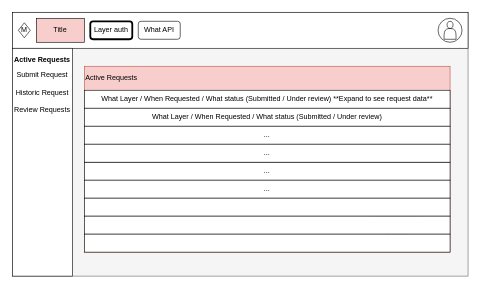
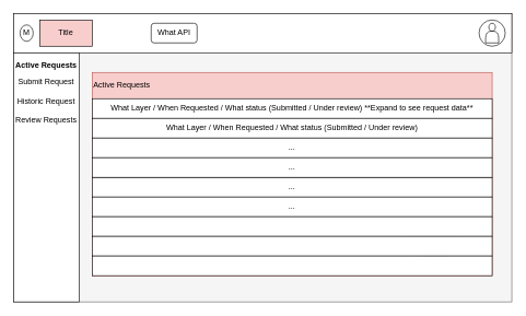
  <mxCell id="0" />
  <mxCell id="1" parent="0" />
  <mxCell id="2" value="" style="rounded=0;whiteSpace=wrap;html=1;fillColor=#f5f5f5;strokeColor=#666666;fontColor=#333333;" vertex="1" parent="1"><mxGeometry x="20" y="20" width="760" height="440" as="geometry" /></mxCell>
  <mxCell id="3" value="" style="rounded=0;whiteSpace=wrap;html=1;" vertex="1" parent="1"><mxGeometry x="20" y="20" width="760" height="60" as="geometry" /></mxCell>
  <mxCell id="4" value="" style="ellipse;whiteSpace=wrap;html=1;aspect=fixed;" vertex="1" parent="1"><mxGeometry x="730" y="30" width="40" height="40" as="geometry" /></mxCell>
  <mxCell id="5" value="" style="shape=actor;whiteSpace=wrap;html=1;" vertex="1" parent="1"><mxGeometry x="740" y="35" width="20" height="30" as="geometry" /></mxCell>
- <mxCell id="6" value="M" style="rhombus;whiteSpace=wrap;html=1;" vertex="1" parent="1"><mxGeometry x="30" y="37.5" width="20" height="25" as="geometry" /></mxCell>
+ <mxCell id="6" value="M" style="ellipse;whiteSpace=wrap;html=1;" vertex="1" parent="1"><mxGeometry x="30" y="37.5" width="20" height="25" as="geometry" /></mxCell>
  <mxCell id="7" value="Title" style="rounded=0;whiteSpace=wrap;html=1;fillColor=#f8cecc;" vertex="1" parent="1"><mxGeometry x="60" y="30" width="80" height="40" as="geometry" /></mxCell>
- <mxCell id="8" value="Layer auth" style="rounded=1;whiteSpace=wrap;html=1;strokeWidth=3;" vertex="1" parent="1"><mxGeometry x="150" y="35" width="70" height="30" as="geometry" /></mxCell>
  <mxCell id="9" value="What API" style="rounded=1;whiteSpace=wrap;html=1;" vertex="1" parent="1"><mxGeometry x="230" y="35" width="70" height="30" as="geometry" /></mxCell>
  <mxCell id="10" value="&lt;p style=&quot;line-height: 120%&quot;&gt;&lt;b&gt;Active Requests&lt;/b&gt;&lt;/p&gt;&lt;p style=&quot;line-height: 120%&quot;&gt;Submit Request&lt;br&gt;&lt;br&gt;Historic Request&lt;br&gt;&lt;br&gt;Review Requests&lt;br&gt;&lt;br&gt;&lt;br&gt;&lt;br&gt;&lt;br&gt;&lt;br&gt;&lt;br&gt;&lt;br&gt;&lt;br&gt;&lt;br&gt;&lt;br&gt;&lt;br&gt;&lt;br&gt;&lt;br&gt;&lt;br&gt;&lt;br&gt;&lt;br&gt;&lt;br&gt;&lt;br&gt;&lt;/p&gt;" style="rounded=0;whiteSpace=wrap;html=1;" vertex="1" parent="1"><mxGeometry x="20" y="80" width="100" height="380" as="geometry" /></mxCell>
  <mxCell id="11" value="Active Requests&lt;br&gt;&lt;br&gt;&lt;br&gt;&lt;br&gt;&lt;br&gt;&lt;br&gt;&lt;br&gt;&lt;br&gt;&lt;br&gt;&lt;br&gt;&lt;br&gt;&lt;br&gt;&lt;br&gt;&lt;br&gt;&lt;br&gt;&lt;br&gt;&lt;br&gt;&lt;br&gt;&lt;br&gt;&lt;br&gt;" style="rounded=0;whiteSpace=wrap;html=1;fillColor=#f8cecc;strokeColor=#b85450;align=left;" vertex="1" parent="1"><mxGeometry x="140" y="110" width="610" height="310" as="geometry" /></mxCell>
  <mxCell id="12" value="Submit New Request" style="rounded=0;whiteSpace=wrap;html=1;strokeWidth=1;" vertex="1" parent="1"><mxGeometry x="620" y="360" width="80" height="40" as="geometry" /></mxCell>
  <mxCell id="13" value="What Layer / When Requested / What status (Submitted / Under review) **Expand to see request data**" style="rounded=0;whiteSpace=wrap;html=1;strokeWidth=1;" vertex="1" parent="1"><mxGeometry x="140" y="150" width="610" height="30" as="geometry" /></mxCell>
  <mxCell id="14" value="&lt;span&gt;What Layer / When Requested / What status (Submitted / Under review)&lt;/span&gt;" style="rounded=0;whiteSpace=wrap;html=1;strokeWidth=1;align=center;" vertex="1" parent="1"><mxGeometry x="140" y="180" width="610" height="30" as="geometry" /></mxCell>
  <mxCell id="15" value="..." style="rounded=0;whiteSpace=wrap;html=1;strokeWidth=1;" vertex="1" parent="1"><mxGeometry x="140" y="210" width="610" height="30" as="geometry" /></mxCell>
  <mxCell id="16" value="..." style="rounded=0;whiteSpace=wrap;html=1;strokeWidth=1;" vertex="1" parent="1"><mxGeometry x="140" y="270" width="610" height="30" as="geometry" /></mxCell>
  <mxCell id="17" value="..." style="rounded=0;whiteSpace=wrap;html=1;strokeWidth=1;" vertex="1" parent="1"><mxGeometry x="140" y="300" width="610" height="30" as="geometry" /></mxCell>
  <mxCell id="18" value="" style="rounded=0;whiteSpace=wrap;html=1;strokeWidth=1;" vertex="1" parent="1"><mxGeometry x="140" y="330" width="610" height="30" as="geometry" /></mxCell>
  <mxCell id="19" value="" style="rounded=0;whiteSpace=wrap;html=1;strokeWidth=1;" vertex="1" parent="1"><mxGeometry x="140" y="360" width="610" height="30" as="geometry" /></mxCell>
  <mxCell id="20" value="" style="rounded=0;whiteSpace=wrap;html=1;strokeWidth=1;" vertex="1" parent="1"><mxGeometry x="140" y="390" width="610" height="30" as="geometry" /></mxCell>
  <mxCell id="21" value="..." style="rounded=0;whiteSpace=wrap;html=1;strokeWidth=1;" vertex="1" parent="1"><mxGeometry x="140" y="240" width="610" height="30" as="geometry" /></mxCell>
